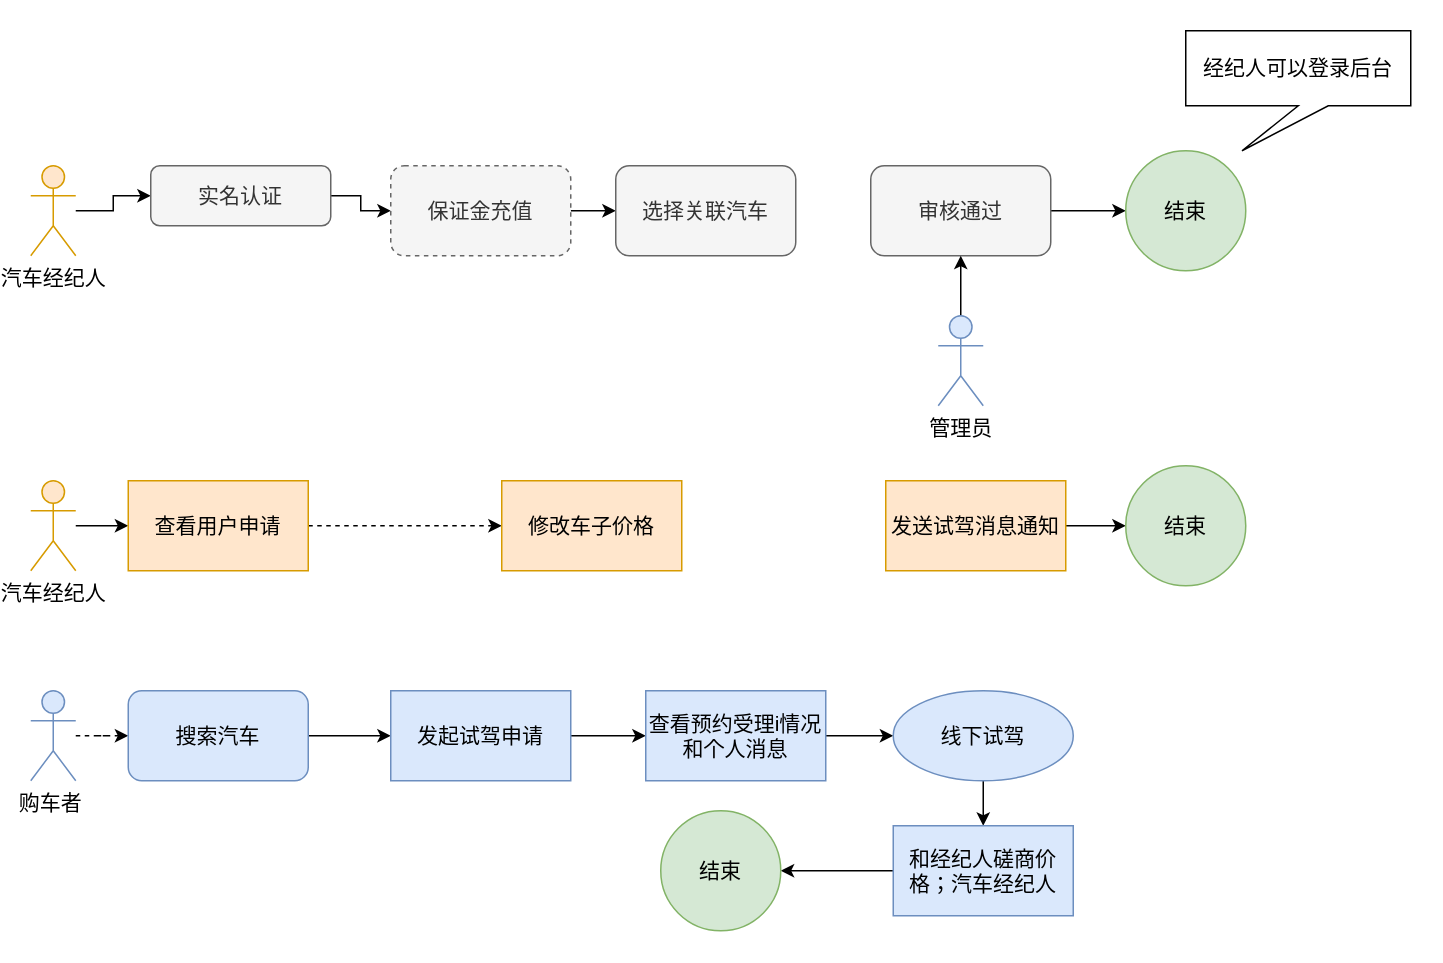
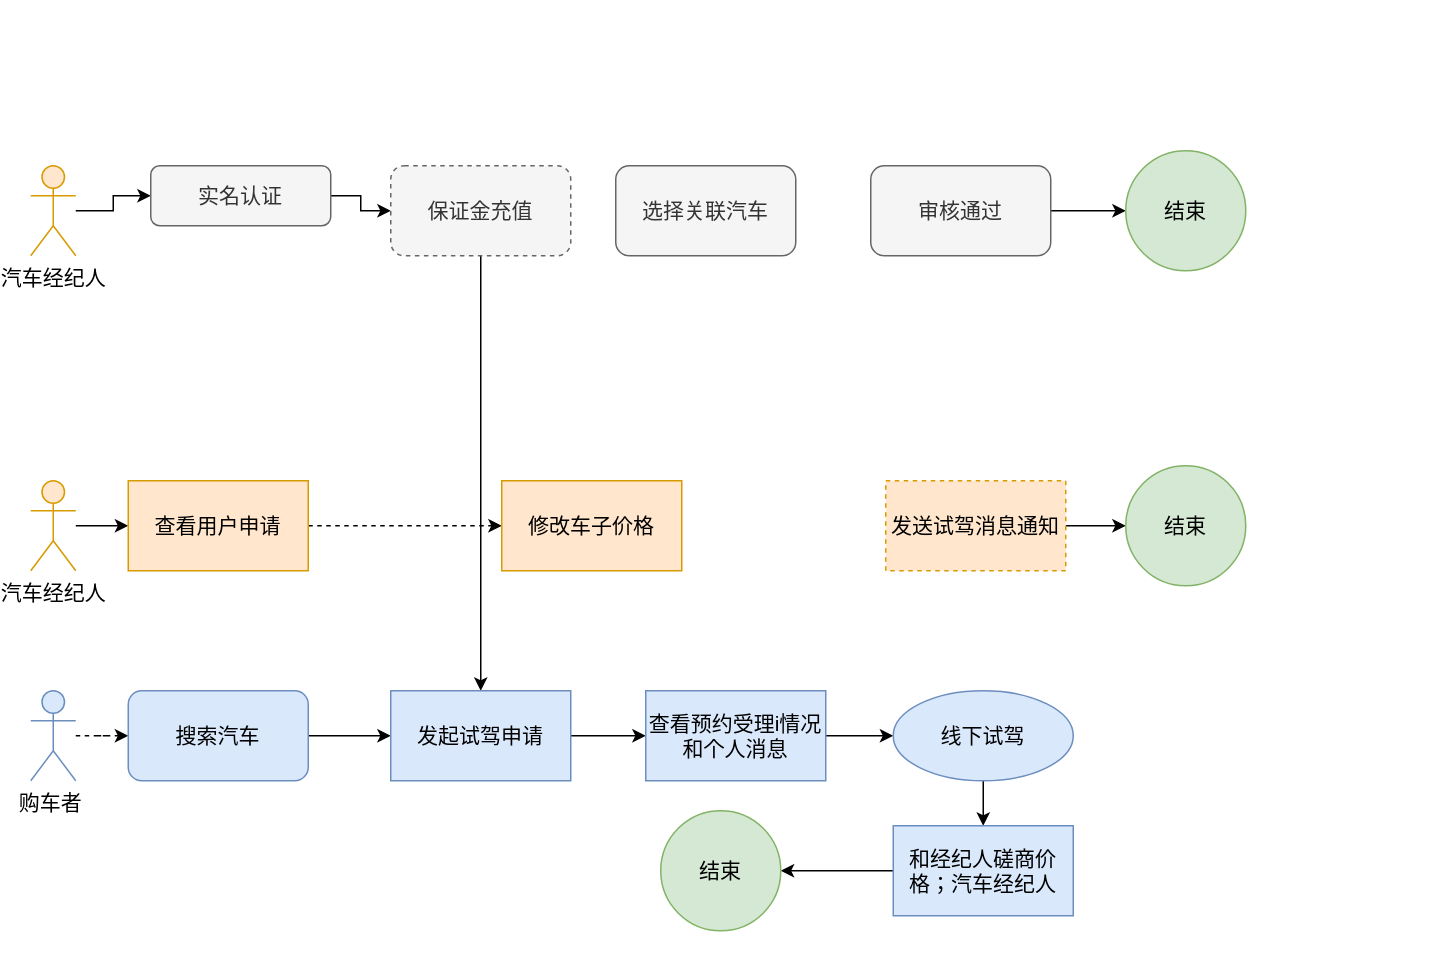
  <mxCell id="0" />
  <mxCell id="1" parent="0" />
  <mxCell id="2" value="" style="edgeStyle=orthogonalEdgeStyle;rounded=0;orthogonalLoop=1;jettySize=auto;html=1;fontSize=14;" parent="1" source="3" target="5" edge="1"><mxGeometry relative="1" as="geometry" /></mxCell>
  <mxCell id="3" value="汽车经纪人" style="shape=umlActor;verticalLabelPosition=bottom;verticalAlign=top;html=1;outlineConnect=0;fontSize=14;fillColor=#ffe6cc;strokeColor=#d79b00;" parent="1" vertex="1"><mxGeometry x="20" y="110" width="30" height="60" as="geometry" /></mxCell>
  <mxCell id="4" value="" style="edgeStyle=orthogonalEdgeStyle;rounded=0;orthogonalLoop=1;jettySize=auto;html=1;fontSize=14;" parent="1" source="5" target="7" edge="1"><mxGeometry relative="1" as="geometry" /></mxCell>
  <mxCell id="5" value="实名认证" style="rounded=1;whiteSpace=wrap;html=1;fontSize=14;fillColor=#f5f5f5;fontColor=#333333;strokeColor=#666666;" parent="1" vertex="1"><mxGeometry x="100" y="110" width="120" height="40" as="geometry" /></mxCell>
- <mxCell id="6" value="" style="edgeStyle=orthogonalEdgeStyle;rounded=0;orthogonalLoop=1;jettySize=auto;html=1;fontSize=14;" parent="1" source="7" target="14" edge="1"><mxGeometry relative="1" as="geometry" /></mxCell>
+ <mxCell id="6" value="" style="edgeStyle=orthogonalEdgeStyle;rounded=0;orthogonalLoop=1;jettySize=auto;html=1;fontSize=14;" parent="1" source="7" target="28" edge="1"><mxGeometry relative="1" as="geometry" /></mxCell>
  <mxCell id="7" value="保证金充值" style="rounded=1;whiteSpace=wrap;html=1;fontSize=14;fillColor=#f5f5f5;fontColor=#333333;strokeColor=#666666;dashed=1;" parent="1" vertex="1"><mxGeometry x="260" y="110" width="120" height="60" as="geometry" /></mxCell>
  <mxCell id="8" value="" style="edgeStyle=orthogonalEdgeStyle;rounded=0;orthogonalLoop=1;jettySize=auto;html=1;fontSize=14;" parent="1" source="9" target="10" edge="1"><mxGeometry relative="1" as="geometry" /></mxCell>
  <mxCell id="9" value="审核通过" style="rounded=1;whiteSpace=wrap;html=1;fontSize=14;fillColor=#f5f5f5;fontColor=#333333;strokeColor=#666666;" parent="1" vertex="1"><mxGeometry x="580" y="110" width="120" height="60" as="geometry" /></mxCell>
  <mxCell id="10" value="结束" style="ellipse;whiteSpace=wrap;html=1;aspect=fixed;fillColor=#d5e8d4;strokeColor=#82b366;fontSize=14;" parent="1" vertex="1"><mxGeometry x="750" y="100" width="80" height="80" as="geometry" /></mxCell>
- <mxCell id="11" value="经纪人可以登录后台" style="shape=callout;whiteSpace=wrap;html=1;perimeter=calloutPerimeter;position2=0.25;fontSize=14;" parent="1" vertex="1"><mxGeometry x="790" y="20" width="150" height="80" as="geometry" /></mxCell>
- <mxCell id="12" value="" style="edgeStyle=orthogonalEdgeStyle;rounded=0;orthogonalLoop=1;jettySize=auto;html=1;fontSize=14;" parent="1" source="13" target="9" edge="1"><mxGeometry relative="1" as="geometry" /></mxCell>
- <mxCell id="13" value="管理员" style="shape=umlActor;verticalLabelPosition=bottom;verticalAlign=top;html=1;outlineConnect=0;fillColor=#dae8fc;strokeColor=#6c8ebf;fontSize=14;horizontal=1;" parent="1" vertex="1"><mxGeometry x="625" y="210" width="30" height="60" as="geometry" /></mxCell>
  <mxCell id="14" value="选择关联汽车" style="rounded=1;whiteSpace=wrap;html=1;fontSize=14;fillColor=#f5f5f5;fontColor=#333333;strokeColor=#666666;" parent="1" vertex="1"><mxGeometry x="410" y="110" width="120" height="60" as="geometry" /></mxCell>
  <mxCell id="15" value="" style="edgeStyle=orthogonalEdgeStyle;rounded=0;orthogonalLoop=1;jettySize=auto;html=1;" parent="1" source="16" target="18" edge="1"><mxGeometry relative="1" as="geometry" /></mxCell>
  <mxCell id="16" value="汽车经纪人" style="shape=umlActor;verticalLabelPosition=bottom;verticalAlign=top;html=1;outlineConnect=0;fontSize=14;fillColor=#ffe6cc;strokeColor=#d79b00;" parent="1" vertex="1"><mxGeometry x="20" y="320" width="30" height="60" as="geometry" /></mxCell>
  <mxCell id="17" value="" style="edgeStyle=orthogonalEdgeStyle;rounded=0;orthogonalLoop=1;jettySize=auto;html=1;dashed=1;" parent="1" source="18" target="19" edge="1"><mxGeometry relative="1" as="geometry"><mxPoint x="260" y="350" as="targetPoint" /></mxGeometry></mxCell>
  <mxCell id="18" value="查看用户申请" style="whiteSpace=wrap;html=1;fontSize=14;verticalAlign=middle;fillColor=#ffe6cc;strokeColor=#d79b00;" parent="1" vertex="1"><mxGeometry x="85" y="320" width="120" height="60" as="geometry" /></mxCell>
  <mxCell id="19" value="修改车子价格" style="whiteSpace=wrap;html=1;fontSize=14;verticalAlign=middle;fillColor=#ffe6cc;strokeColor=#d79b00;" parent="1" vertex="1"><mxGeometry x="334" y="320" width="120" height="60" as="geometry" /></mxCell>
  <mxCell id="20" value="" style="edgeStyle=orthogonalEdgeStyle;rounded=0;orthogonalLoop=1;jettySize=auto;html=1;" parent="1" source="21" target="22" edge="1"><mxGeometry relative="1" as="geometry" /></mxCell>
- <mxCell id="21" value="发送试驾消息通知" style="whiteSpace=wrap;html=1;fontSize=14;verticalAlign=middle;fillColor=#ffe6cc;strokeColor=#d79b00;" parent="1" vertex="1"><mxGeometry x="590" y="320" width="120" height="60" as="geometry" /></mxCell>
+ <mxCell id="21" value="发送试驾消息通知" style="whiteSpace=wrap;html=1;fontSize=14;verticalAlign=middle;fillColor=#ffe6cc;strokeColor=#d79b00;dashed=1;" parent="1" vertex="1"><mxGeometry x="590" y="320" width="120" height="60" as="geometry" /></mxCell>
  <mxCell id="22" value="结束" style="ellipse;whiteSpace=wrap;html=1;aspect=fixed;fillColor=#d5e8d4;strokeColor=#82b366;fontSize=14;" parent="1" vertex="1"><mxGeometry x="750" y="310" width="80" height="80" as="geometry" /></mxCell>
  <mxCell id="23" value="" style="edgeStyle=orthogonalEdgeStyle;rounded=0;orthogonalLoop=1;jettySize=auto;html=1;dashed=1;" parent="1" source="24" target="26" edge="1"><mxGeometry relative="1" as="geometry" /></mxCell>
  <mxCell id="24" value="购车者&amp;nbsp;" style="shape=umlActor;verticalLabelPosition=bottom;verticalAlign=top;html=1;outlineConnect=0;fontSize=14;fillColor=#dae8fc;strokeColor=#6c8ebf;" parent="1" vertex="1"><mxGeometry x="20" y="460" width="30" height="60" as="geometry" /></mxCell>
  <mxCell id="25" value="" style="edgeStyle=orthogonalEdgeStyle;rounded=0;orthogonalLoop=1;jettySize=auto;html=1;" parent="1" source="26" target="28" edge="1"><mxGeometry relative="1" as="geometry" /></mxCell>
  <mxCell id="26" value="搜索汽车" style="whiteSpace=wrap;html=1;fontSize=14;verticalAlign=middle;fillColor=#dae8fc;strokeColor=#6c8ebf;rounded=1;" parent="1" vertex="1"><mxGeometry x="85" y="460" width="120" height="60" as="geometry" /></mxCell>
  <mxCell id="27" value="" style="edgeStyle=orthogonalEdgeStyle;rounded=0;orthogonalLoop=1;jettySize=auto;html=1;" parent="1" source="28" target="30" edge="1"><mxGeometry relative="1" as="geometry" /></mxCell>
  <mxCell id="28" value="发起试驾申请" style="whiteSpace=wrap;html=1;fontSize=14;verticalAlign=middle;fillColor=#dae8fc;strokeColor=#6c8ebf;" parent="1" vertex="1"><mxGeometry x="260" y="460" width="120" height="60" as="geometry" /></mxCell>
  <mxCell id="29" value="" style="edgeStyle=orthogonalEdgeStyle;rounded=0;orthogonalLoop=1;jettySize=auto;html=1;" parent="1" source="30" target="33" edge="1"><mxGeometry relative="1" as="geometry" /></mxCell>
  <mxCell id="30" value="查看预约受理i情况和个人消息" style="whiteSpace=wrap;html=1;fontSize=14;verticalAlign=middle;fillColor=#dae8fc;strokeColor=#6c8ebf;" parent="1" vertex="1"><mxGeometry x="430" y="460" width="120" height="60" as="geometry" /></mxCell>
  <mxCell id="31" value="" style="edgeStyle=orthogonalEdgeStyle;rounded=0;orthogonalLoop=1;jettySize=auto;html=1;exitX=0;exitY=0.5;exitDx=0;exitDy=0;" parent="1" source="35" target="34" edge="1"><mxGeometry relative="1" as="geometry" /></mxCell>
  <mxCell id="32" value="" style="edgeStyle=orthogonalEdgeStyle;rounded=0;orthogonalLoop=1;jettySize=auto;html=1;" edge="1" parent="1" source="33" target="35"><mxGeometry relative="1" as="geometry" /></mxCell>
  <mxCell id="33" value="线下试驾" style="ellipse;whiteSpace=wrap;html=1;fontSize=14;verticalAlign=middle;fillColor=#dae8fc;strokeColor=#6c8ebf;" parent="1" vertex="1"><mxGeometry x="595" y="460" width="120" height="60" as="geometry" /></mxCell>
  <mxCell id="34" value="结束" style="ellipse;whiteSpace=wrap;html=1;aspect=fixed;fillColor=#d5e8d4;strokeColor=#82b366;fontSize=14;" parent="1" vertex="1"><mxGeometry x="440" y="540" width="80" height="80" as="geometry" /></mxCell>
  <mxCell id="35" value="和经纪人磋商价格；汽车经纪人" style="whiteSpace=wrap;html=1;fontSize=14;verticalAlign=middle;fillColor=#dae8fc;strokeColor=#6c8ebf;" vertex="1" parent="1"><mxGeometry x="595" y="550" width="120" height="60" as="geometry" /></mxCell>
